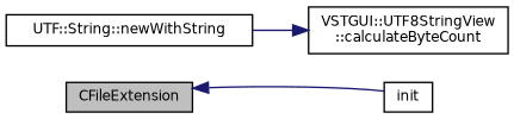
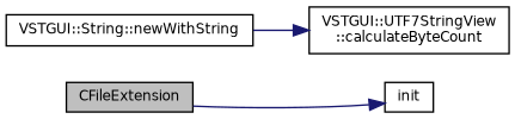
  digraph {
    fontname="DejaVu Sans"
    rankdir=LR
    node [color=black fontname="DejaVu Sans" fontsize=9 shape=record]
    edge [color=midnightblue fontname="DejaVu Sans" fontsize=9 labelfontname=Arial labelfontsize=9 style=solid]
    n1 [fillcolor=grey75 fontcolor=black height=0.2 label=CFileExtension style=filled width=0.4]
    n2 [height=0.2 label=init width=0.4]
-   n3 [height=0.2 label="UTF::String::newWithString" width=0.4]
-   n4 [height=0.2 label="VSTGUI::UTF8StringView\l::calculateByteCount" width=0.4]
-   n2 -> n1
+   n3 [height=0.2 label="VSTGUI::String::newWithString" width=0.4]
+   n4 [height=0.2 label="VSTGUI::UTF7StringView\l::calculateByteCount" width=0.4]
+   n1 -> n2
    n3 -> n4
  }
